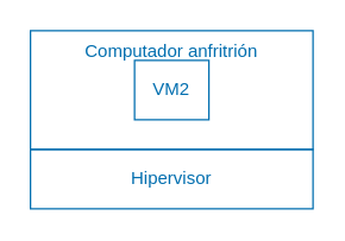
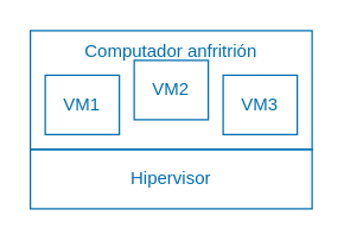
  <mxCell id="0" />
  <mxCell id="1" parent="0" />
  <mxCell id="2" value="Computador anfritrión" style="rounded=0;whiteSpace=wrap;html=1;fillColor=none;fontColor=light-dark(#006EAF,#006EAF);strokeColor=light-dark(#006EAF,#006EAF);verticalAlign=top;" parent="1" vertex="1"><mxGeometry x="20" y="20" width="190" height="80" as="geometry" /></mxCell>
  <mxCell id="3" value="Hipervisor" style="rounded=0;whiteSpace=wrap;html=1;fillColor=none;fontColor=light-dark(#006EAF,#006EAF);strokeColor=light-dark(#006EAF,#006EAF);" parent="1" vertex="1"><mxGeometry x="20" y="100" width="190" height="40" as="geometry" /></mxCell>
+ <mxCell id="4" value="VM1" style="rounded=0;whiteSpace=wrap;html=1;fillColor=none;fontColor=light-dark(#006EAF,#006EAF);strokeColor=light-dark(#006EAF,#006EAF);" parent="1" vertex="1"><mxGeometry x="30" y="50" width="50" height="40" as="geometry" /></mxCell>
  <mxCell id="5" value="VM2" style="rounded=0;whiteSpace=wrap;html=1;fillColor=none;fontColor=light-dark(#006EAF,#006EAF);strokeColor=light-dark(#006EAF,#006EAF);" parent="1" vertex="1"><mxGeometry x="90" y="40" width="50" height="40" as="geometry" /></mxCell>
+ <mxCell id="6" value="VM3" style="rounded=0;whiteSpace=wrap;html=1;fillColor=none;fontColor=light-dark(#006EAF,#006EAF);strokeColor=light-dark(#006EAF,#006EAF);" parent="1" vertex="1"><mxGeometry x="150" y="50" width="50" height="40" as="geometry" /></mxCell>
